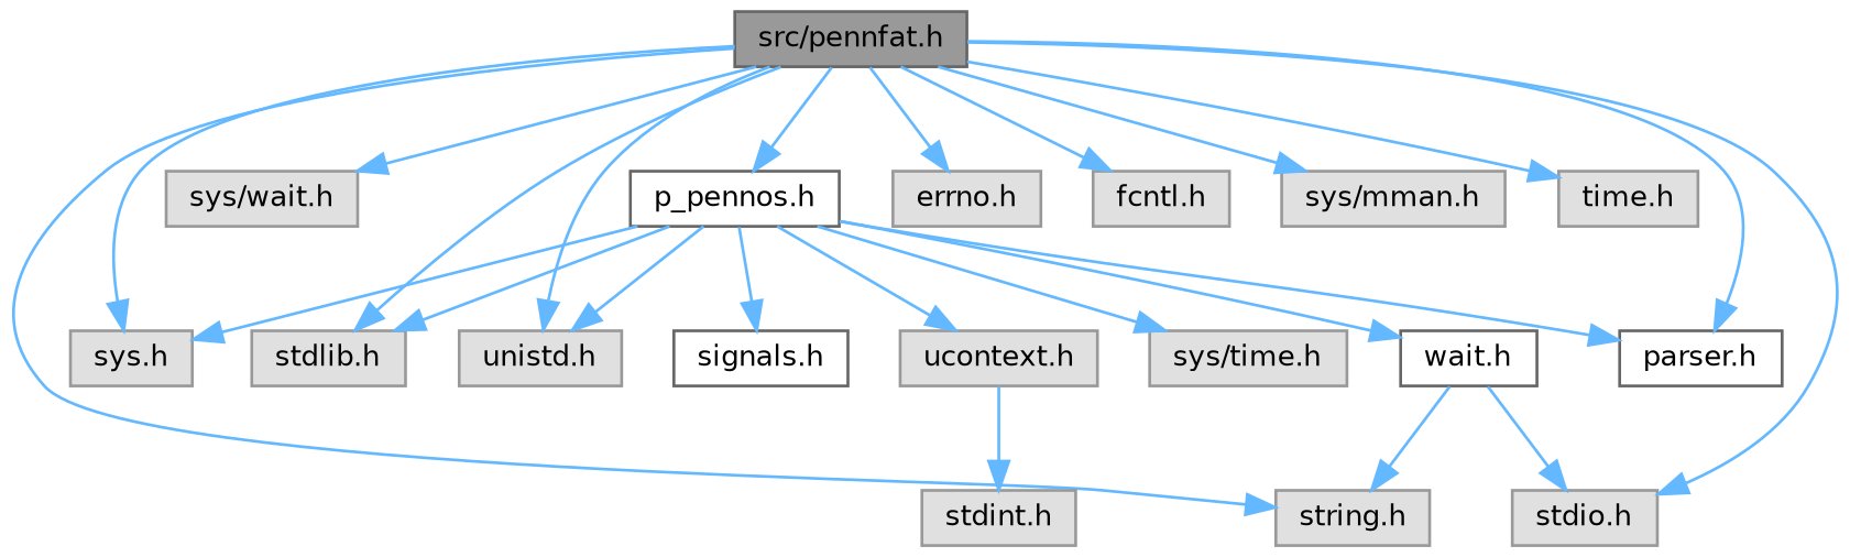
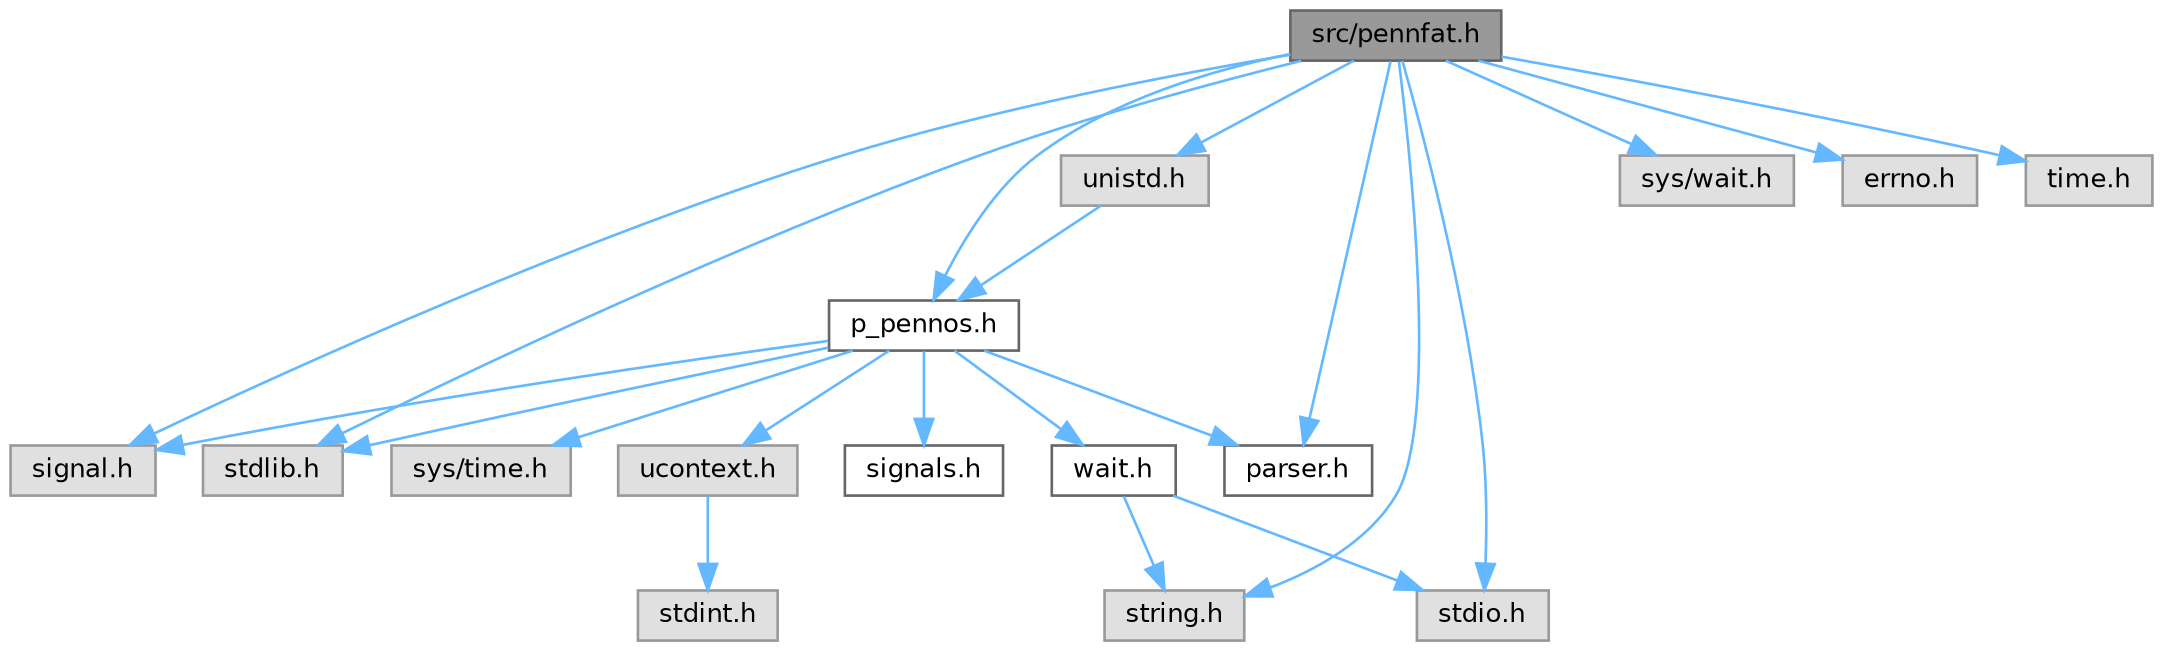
  digraph {
    node [color=grey60 fillcolor="#E0E0E0" fontname=Helvetica fontsize=10 shape=box style=filled]
    edge [color=steelblue1 fontname=Helvetica fontsize=10 labelfontname=Helvetica labelfontsize=10 style=solid]
    n1 [color=gray40 fillcolor=grey60 fontcolor=black height=0.2 label="src/pennfat.h" width=0.4]
-   n2 [height=0.2 label="sys.h" width=0.4]
+   n2 [height=0.2 label="signal.h" width=0.4]
    n3 [height=0.2 label="stdlib.h" width=0.4]
    n4 [height=0.2 label="sys/wait.h" width=0.4]
    n5 [height=0.2 label="unistd.h" width=0.4]
    n6 [height=0.2 label="string.h" width=0.4]
    n7 [height=0.2 label="stdio.h" width=0.4]
    n8 [height=0.2 label="errno.h" width=0.4]
-   n9 [height=0.2 label="fcntl.h" width=0.4]
-   n10 [height=0.2 label="sys/mman.h" width=0.4]
    n11 [height=0.2 label="time.h" width=0.4]
    n12 [color=grey40 fillcolor=white height=0.2 label="p_pennos.h" width=0.4]
    n13 [color=grey40 fillcolor=white height=0.2 label="parser.h" width=0.4]
    n14 [height=0.2 label="stdint.h" width=0.4]
    n15 [height=0.2 label="sys/time.h" width=0.4]
    n16 [height=0.2 label="ucontext.h" width=0.4]
    n17 [color=grey40 fillcolor=white height=0.2 label="signals.h" width=0.4]
    n18 [color=grey40 fillcolor=white height=0.2 label="wait.h" width=0.4]
    n1 -> n2
    n1 -> n3
    n1 -> n4
    n1 -> n5
    n1 -> n6
    n1 -> n7
    n1 -> n8
-   n1 -> n9
-   n1 -> n10
    n1 -> n11
    n1 -> n12
    n1 -> n13
    n12 -> n2
    n12 -> n3
-   n12 -> n5
+   n5 -> n12
    n12 -> n13
    n12 -> n15
    n12 -> n16
    n12 -> n17
    n12 -> n18
    n16 -> n14
    n18 -> n6
    n18 -> n7
  }
